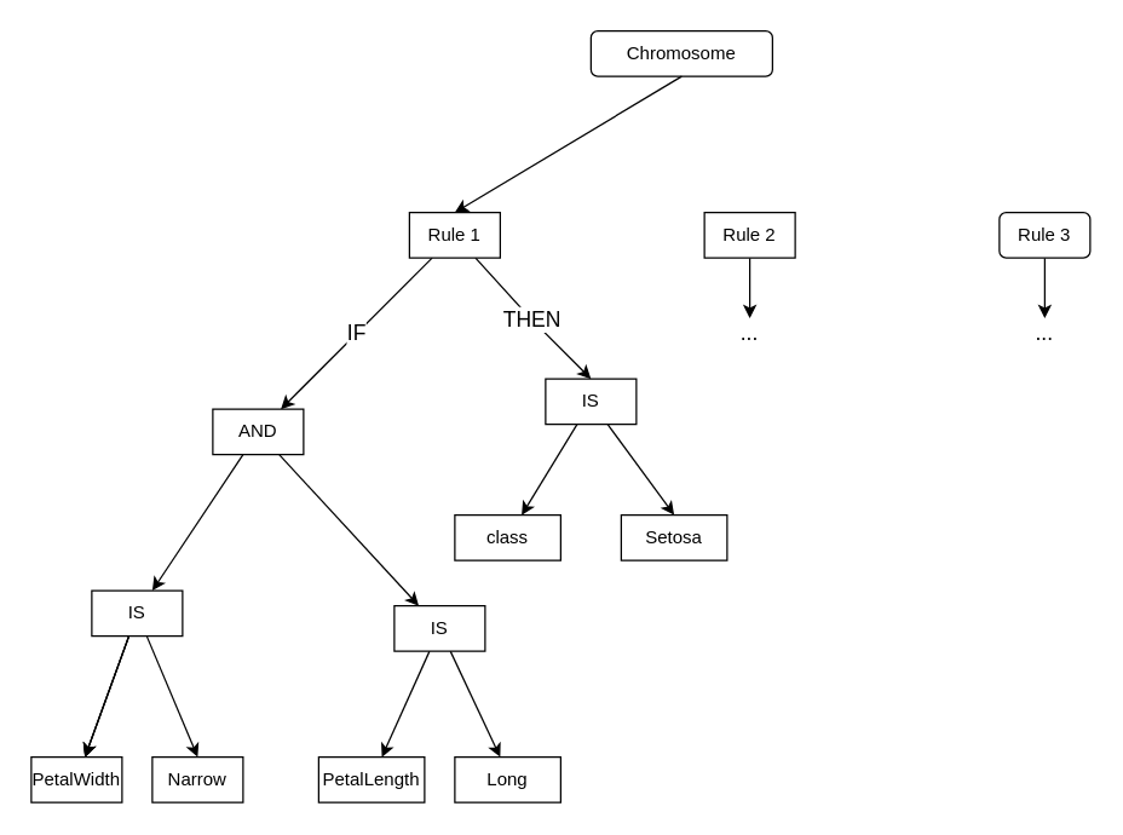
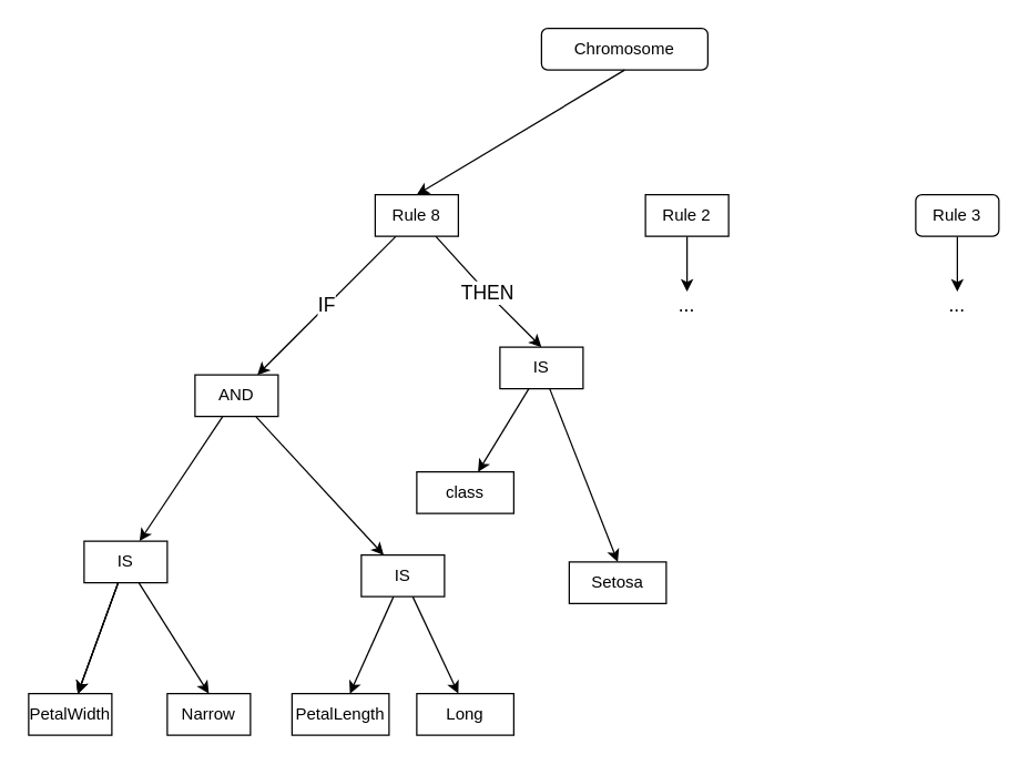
  <mxCell id="0" />
  <mxCell id="1" parent="0" />
  <mxCell id="2" value="" style="edgeStyle=orthogonalEdgeStyle;rounded=0;orthogonalLoop=1;jettySize=auto;html=1;strokeColor=none;" parent="1" source="3" edge="1"><mxGeometry relative="1" as="geometry"><mxPoint x="210" y="230" as="targetPoint" /></mxGeometry></mxCell>
  <mxCell id="3" value="Chromosome" style="rounded=1;whiteSpace=wrap;html=1;shadow=0;" parent="1" vertex="1"><mxGeometry x="390" y="20" width="120" height="30" as="geometry" /></mxCell>
  <mxCell id="4" value="IF" style="rounded=0;orthogonalLoop=1;jettySize=auto;html=1;fontSize=14;" parent="1" source="6" target="14" edge="1"><mxGeometry relative="1" as="geometry" /></mxCell>
  <mxCell id="5" value="THEN" style="edgeStyle=none;rounded=0;orthogonalLoop=1;jettySize=auto;html=1;entryX=0.5;entryY=0;entryDx=0;entryDy=0;fontSize=14;" parent="1" source="6" target="29" edge="1"><mxGeometry relative="1" as="geometry"><Array as="points"><mxPoint x="350" y="210" /></Array></mxGeometry></mxCell>
- <mxCell id="6" value="Rule 1" style="rounded=0;whiteSpace=wrap;html=1;shadow=0;" parent="1" vertex="1"><mxGeometry x="270" y="140" width="60" height="30" as="geometry" /></mxCell>
+ <mxCell id="6" value="Rule 8" style="rounded=0;whiteSpace=wrap;html=1;shadow=0;" parent="1" vertex="1"><mxGeometry x="270" y="140" width="60" height="30" as="geometry" /></mxCell>
  <mxCell id="7" value="" style="endArrow=classic;html=1;entryX=0.5;entryY=0;entryDx=0;entryDy=0;exitX=0.5;exitY=1;exitDx=0;exitDy=0;" parent="1" source="3" target="6" edge="1"><mxGeometry width="50" height="50" relative="1" as="geometry"><mxPoint x="380" y="370" as="sourcePoint" /><mxPoint x="430" y="320" as="targetPoint" /></mxGeometry></mxCell>
  <mxCell id="8" style="edgeStyle=none;rounded=0;orthogonalLoop=1;jettySize=auto;html=1;fontSize=14;" parent="1" source="9" target="32" edge="1"><mxGeometry relative="1" as="geometry" /></mxCell>
  <mxCell id="9" value="Rule 2" style="rounded=0;whiteSpace=wrap;html=1;shadow=0;" parent="1" vertex="1"><mxGeometry x="465" y="140" width="60" height="30" as="geometry" /></mxCell>
  <mxCell id="10" style="edgeStyle=none;rounded=0;orthogonalLoop=1;jettySize=auto;html=1;fontSize=14;" parent="1" source="11" target="33" edge="1"><mxGeometry relative="1" as="geometry" /></mxCell>
  <mxCell id="11" value="Rule 3" style="whiteSpace=wrap;html=1;shadow=0;rounded=1;" parent="1" vertex="1"><mxGeometry x="660" y="140" width="60" height="30" as="geometry" /></mxCell>
  <mxCell id="12" value="" style="rounded=0;orthogonalLoop=1;jettySize=auto;html=1;" parent="1" source="14" target="19" edge="1"><mxGeometry relative="1" as="geometry" /></mxCell>
  <mxCell id="13" value="" style="edgeStyle=none;rounded=0;orthogonalLoop=1;jettySize=auto;html=1;" parent="1" source="14" target="22" edge="1"><mxGeometry relative="1" as="geometry" /></mxCell>
  <mxCell id="14" value="AND" style="rounded=0;whiteSpace=wrap;html=1;shadow=0;" parent="1" vertex="1"><mxGeometry x="140" y="270" width="60" height="30" as="geometry" /></mxCell>
  <mxCell id="15" value="" style="edgeStyle=none;rounded=0;orthogonalLoop=1;jettySize=auto;html=1;" parent="1" source="19" target="23" edge="1"><mxGeometry relative="1" as="geometry" /></mxCell>
  <mxCell id="16" value="" style="edgeStyle=none;rounded=0;orthogonalLoop=1;jettySize=auto;html=1;" parent="1" source="19" target="23" edge="1"><mxGeometry relative="1" as="geometry" /></mxCell>
  <mxCell id="17" value="" style="edgeStyle=none;rounded=0;orthogonalLoop=1;jettySize=auto;html=1;" parent="1" source="19" target="23" edge="1"><mxGeometry relative="1" as="geometry" /></mxCell>
  <mxCell id="18" style="edgeStyle=none;rounded=0;orthogonalLoop=1;jettySize=auto;html=1;entryX=0.5;entryY=0;entryDx=0;entryDy=0;" parent="1" source="19" target="24" edge="1"><mxGeometry relative="1" as="geometry" /></mxCell>
  <mxCell id="19" value="IS" style="rounded=0;whiteSpace=wrap;html=1;shadow=0;" parent="1" vertex="1"><mxGeometry x="60" y="390" width="60" height="30" as="geometry" /></mxCell>
  <mxCell id="20" value="" style="edgeStyle=none;rounded=0;orthogonalLoop=1;jettySize=auto;html=1;" parent="1" source="22" target="25" edge="1"><mxGeometry relative="1" as="geometry" /></mxCell>
  <mxCell id="21" style="edgeStyle=none;rounded=0;orthogonalLoop=1;jettySize=auto;html=1;" parent="1" source="22" edge="1"><mxGeometry relative="1" as="geometry"><mxPoint x="330" y="500" as="targetPoint" /></mxGeometry></mxCell>
  <mxCell id="22" value="IS" style="rounded=0;whiteSpace=wrap;html=1;shadow=0;" parent="1" vertex="1"><mxGeometry x="260" y="400" width="60" height="30" as="geometry" /></mxCell>
  <mxCell id="23" value="PetalWidth" style="rounded=0;whiteSpace=wrap;html=1;shadow=0;" parent="1" vertex="1"><mxGeometry x="20" y="500" width="60" height="30" as="geometry" /></mxCell>
- <mxCell id="24" value="Narrow" style="rounded=0;whiteSpace=wrap;html=1;shadow=0;" parent="1" vertex="1"><mxGeometry x="100" y="500" width="60" height="30" as="geometry" /></mxCell>
+ <mxCell id="24" value="Narrow" style="rounded=0;whiteSpace=wrap;html=1;shadow=0;" parent="1" vertex="1"><mxGeometry x="120" y="500" width="60" height="30" as="geometry" /></mxCell>
  <mxCell id="25" value="PetalLength" style="rounded=0;whiteSpace=wrap;html=1;shadow=0;" parent="1" vertex="1"><mxGeometry x="210" y="500" width="70" height="30" as="geometry" /></mxCell>
  <mxCell id="26" value="Long" style="rounded=0;whiteSpace=wrap;html=1;shadow=0;" parent="1" vertex="1"><mxGeometry x="300" y="500" width="70" height="30" as="geometry" /></mxCell>
  <mxCell id="27" value="" style="edgeStyle=none;rounded=0;orthogonalLoop=1;jettySize=auto;html=1;" parent="1" source="29" target="30" edge="1"><mxGeometry relative="1" as="geometry" /></mxCell>
  <mxCell id="28" style="edgeStyle=none;rounded=0;orthogonalLoop=1;jettySize=auto;html=1;entryX=0.5;entryY=0;entryDx=0;entryDy=0;" parent="1" source="29" target="31" edge="1"><mxGeometry relative="1" as="geometry"><mxPoint x="400" y="350" as="targetPoint" /></mxGeometry></mxCell>
  <mxCell id="29" value="IS" style="rounded=0;whiteSpace=wrap;html=1;shadow=0;" parent="1" vertex="1"><mxGeometry x="360" y="250" width="60" height="30" as="geometry" /></mxCell>
  <mxCell id="30" value="class" style="rounded=0;whiteSpace=wrap;html=1;shadow=0;" parent="1" vertex="1"><mxGeometry x="300" y="340" width="70" height="30" as="geometry" /></mxCell>
- <mxCell id="31" value="Setosa" style="rounded=0;whiteSpace=wrap;html=1;shadow=0;" parent="1" vertex="1"><mxGeometry x="410" y="340" width="70" height="30" as="geometry" /></mxCell>
+ <mxCell id="31" value="Setosa" style="rounded=0;whiteSpace=wrap;html=1;shadow=0;" parent="1" vertex="1"><mxGeometry x="410" y="405" width="70" height="30" as="geometry" /></mxCell>
  <mxCell id="32" value="..." style="text;html=1;strokeColor=none;fillColor=none;align=center;verticalAlign=middle;whiteSpace=wrap;rounded=0;fontSize=14;" parent="1" vertex="1"><mxGeometry x="475" y="210" width="40" height="20" as="geometry" /></mxCell>
  <mxCell id="33" value="..." style="text;html=1;strokeColor=none;fillColor=none;align=center;verticalAlign=middle;whiteSpace=wrap;rounded=0;fontSize=14;" parent="1" vertex="1"><mxGeometry x="670" y="210" width="40" height="20" as="geometry" /></mxCell>
